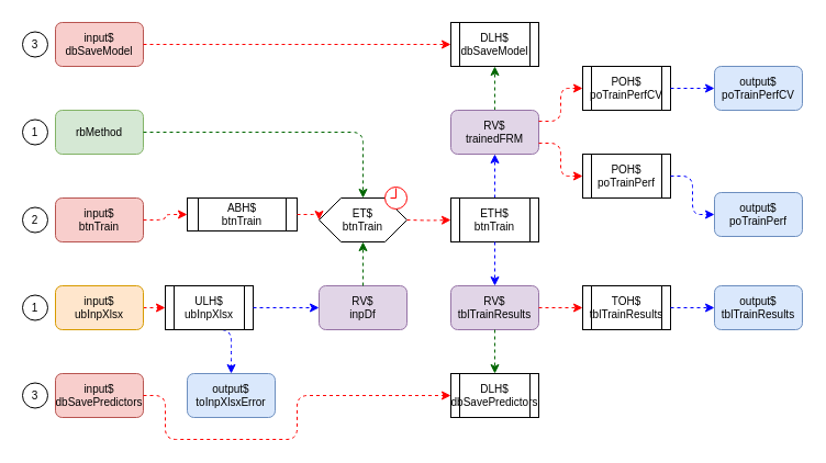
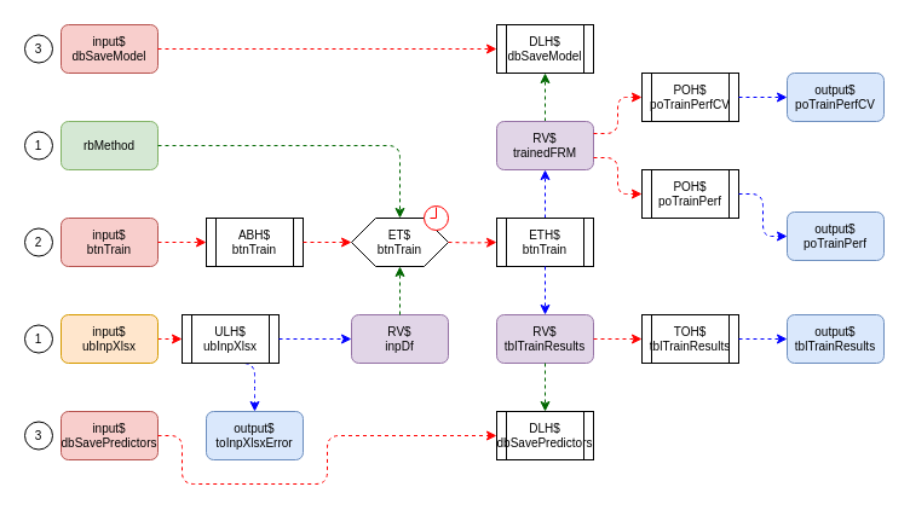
  <mxCell id="0" />
  <mxCell id="1" parent="0" />
  <mxCell id="2" value="input$&lt;br style=&quot;font-size: 10px;&quot;&gt;btnTrain" style="rounded=1;whiteSpace=wrap;html=1;fillColor=#f8cecc;strokeColor=#b85450;fontSize=10;" parent="1" vertex="1"><mxGeometry x="50" y="180" width="80" height="40" as="geometry" /></mxCell>
  <mxCell id="3" value="" style="edgeStyle=orthogonalEdgeStyle;shape=connector;rounded=1;orthogonalLoop=1;jettySize=auto;html=1;exitX=1;exitY=0.5;exitDx=0;exitDy=0;entryX=0;entryY=0.5;entryDx=0;entryDy=0;dashed=1;labelBackgroundColor=default;strokeColor=#FF0000;fontFamily=Helvetica;fontSize=10;fontColor=#FF0000;endArrow=classic;fillColor=#fa6800;" parent="1" source="4" target="10" edge="1"><mxGeometry relative="1" as="geometry"><mxPoint x="250" y="277" as="targetPoint" /></mxGeometry></mxCell>
  <mxCell id="4" value="input$&lt;br style=&quot;font-size: 10px;&quot;&gt;ubInpXlsx" style="rounded=1;whiteSpace=wrap;html=1;fillColor=#ffe6cc;strokeColor=#d79b00;fontSize=10;" parent="1" vertex="1"><mxGeometry x="50" y="260" width="80" height="40" as="geometry" /></mxCell>
  <mxCell id="5" value="rbMethod" style="rounded=1;whiteSpace=wrap;html=1;fillColor=#d5e8d4;strokeColor=#82b366;fontSize=10;" parent="1" vertex="1"><mxGeometry x="50" y="100" width="80" height="40" as="geometry" /></mxCell>
  <mxCell id="6" value="RV$&lt;br style=&quot;font-size: 10px;&quot;&gt;inpDf" style="rounded=1;whiteSpace=wrap;html=1;fillColor=#e1d5e7;strokeColor=#9673a6;fontSize=10;" parent="1" vertex="1"><mxGeometry x="290" y="260" width="80" height="40" as="geometry" /></mxCell>
  <mxCell id="7" value="" style="edgeStyle=orthogonalEdgeStyle;shape=connector;rounded=1;orthogonalLoop=1;jettySize=auto;html=1;exitX=0.5;exitY=1;exitDx=0;exitDy=0;entryX=0.5;entryY=0;entryDx=0;entryDy=0;dashed=1;labelBackgroundColor=default;strokeColor=#0000FF;fontFamily=Helvetica;fontSize=10;fontColor=#0000FF;endArrow=classic;fillColor=#e51400;" parent="1" source="10" target="19" edge="1"><mxGeometry x="0.067" relative="1" as="geometry"><mxPoint as="offset" /><mxPoint x="230" y="277" as="sourcePoint" /><Array as="points"><mxPoint x="210" y="320" /><mxPoint x="210" y="320" /></Array></mxGeometry></mxCell>
- <mxCell id="8" value="ABH$&lt;br style=&quot;border-color: var(--border-color); font-size: 10px;&quot;&gt;btnTrain" style="shape=process;whiteSpace=wrap;html=1;backgroundOutline=1;fontSize=10;" parent="1" vertex="1"><mxGeometry x="170" y="180" width="100" height="30" as="geometry" /></mxCell>
+ <mxCell id="8" value="ABH$&lt;br style=&quot;border-color: var(--border-color); font-size: 10px;&quot;&gt;btnTrain" style="shape=process;whiteSpace=wrap;html=1;backgroundOutline=1;fontSize=10;" parent="1" vertex="1"><mxGeometry x="170" y="180" width="80" height="40" as="geometry" /></mxCell>
  <mxCell id="9" value="&lt;span style=&quot;border-color: var(--border-color); font-size: 10px;&quot;&gt;ET$&lt;/span&gt;&lt;br style=&quot;border-color: var(--border-color); font-size: 10px;&quot;&gt;&lt;span style=&quot;border-color: var(--border-color); font-size: 10px;&quot;&gt;btnTrain&lt;/span&gt;" style="shape=hexagon;perimeter=hexagonPerimeter2;whiteSpace=wrap;html=1;fixedSize=1;fontSize=10;" parent="1" vertex="1"><mxGeometry x="290" y="180" width="80" height="40" as="geometry" /></mxCell>
  <mxCell id="10" value="&lt;span style=&quot;font-size: 10px;&quot;&gt;ULH$&lt;/span&gt;&lt;br style=&quot;border-color: var(--border-color); font-size: 10px;&quot;&gt;&lt;span style=&quot;font-size: 10px;&quot;&gt;ubInpXlsx&lt;/span&gt;" style="shape=process;whiteSpace=wrap;html=1;backgroundOutline=1;fontSize=10;" parent="1" vertex="1"><mxGeometry x="150" y="260" width="80" height="40" as="geometry" /></mxCell>
  <mxCell id="11" value="" style="edgeStyle=orthogonalEdgeStyle;shape=connector;rounded=1;orthogonalLoop=1;jettySize=auto;html=1;exitX=1;exitY=0.5;exitDx=0;exitDy=0;dashed=1;labelBackgroundColor=default;strokeColor=#FF0000;fontFamily=Helvetica;fontSize=10;fontColor=#FF0000;endArrow=classic;fillColor=#fa6800;entryX=0;entryY=0.5;entryDx=0;entryDy=0;" parent="1" source="2" target="8" edge="1"><mxGeometry relative="1" as="geometry"><mxPoint x="130" y="197" as="sourcePoint" /><mxPoint x="160" y="200" as="targetPoint" /></mxGeometry></mxCell>
  <mxCell id="12" value="" style="edgeStyle=orthogonalEdgeStyle;shape=connector;rounded=1;orthogonalLoop=1;jettySize=auto;html=1;exitX=1;exitY=0.5;exitDx=0;exitDy=0;entryX=0;entryY=0.5;entryDx=0;entryDy=0;dashed=1;labelBackgroundColor=default;strokeColor=#FF0000;fontFamily=Helvetica;fontSize=10;fontColor=#FF0000;endArrow=classic;fillColor=#fa6800;" parent="1" source="8" target="9" edge="1"><mxGeometry relative="1" as="geometry"><mxPoint x="250" y="197" as="sourcePoint" /><mxPoint x="370" y="197" as="targetPoint" /></mxGeometry></mxCell>
  <mxCell id="13" style="edgeStyle=orthogonalEdgeStyle;shape=connector;rounded=1;orthogonalLoop=1;jettySize=auto;html=1;exitX=0.5;exitY=0;exitDx=0;exitDy=0;dashed=1;labelBackgroundColor=default;strokeColor=#0000FF;fontFamily=Helvetica;fontSize=10;fontColor=#0000FF;endArrow=classic;fillColor=#e51400;entryX=0.5;entryY=1;entryDx=0;entryDy=0;" parent="1" source="15" target="18" edge="1"><mxGeometry relative="1" as="geometry"><mxPoint x="460" y="380" as="sourcePoint" /><mxPoint x="530" y="260" as="targetPoint" /></mxGeometry></mxCell>
  <mxCell id="14" value="&lt;br style=&quot;font-size: 10px;&quot;&gt;" style="edgeStyle=orthogonalEdgeStyle;shape=connector;rounded=1;orthogonalLoop=1;jettySize=auto;html=1;exitX=1;exitY=0.5;exitDx=0;exitDy=0;dashed=1;labelBackgroundColor=default;strokeColor=#FF0000;fontFamily=Helvetica;fontSize=10;fontColor=#FF0000;endArrow=classic;fillColor=#fa6800;entryX=0;entryY=0.5;entryDx=0;entryDy=0;" parent="1" target="15" edge="1"><mxGeometry relative="1" as="geometry"><mxPoint x="370" y="200" as="sourcePoint" /><mxPoint x="450" y="200" as="targetPoint" /></mxGeometry></mxCell>
  <mxCell id="15" value="ETH$&lt;br style=&quot;border-color: var(--border-color); font-size: 10px;&quot;&gt;btnTrain" style="shape=process;whiteSpace=wrap;html=1;backgroundOutline=1;fontSize=10;" parent="1" vertex="1"><mxGeometry x="410" y="180" width="80" height="40" as="geometry" /></mxCell>
  <mxCell id="16" value="" style="edgeStyle=orthogonalEdgeStyle;rounded=1;orthogonalLoop=1;jettySize=auto;html=1;endArrow=classic;fontSize=10;strokeColor=#006600;fontColor=#006600;dashed=1;startArrow=none;startFill=0;endFill=1;fillColor=#008a00;entryX=0.5;entryY=1;entryDx=0;entryDy=0;exitX=0.5;exitY=0;exitDx=0;exitDy=0;" parent="1" source="6" target="9" edge="1"><mxGeometry x="-0.2" relative="1" as="geometry"><mxPoint x="330" y="270" as="sourcePoint" /><mxPoint x="330" y="250" as="targetPoint" /><Array as="points" /><mxPoint as="offset" /></mxGeometry></mxCell>
  <mxCell id="17" style="edgeStyle=orthogonalEdgeStyle;rounded=1;orthogonalLoop=1;jettySize=auto;html=1;exitX=0.5;exitY=0;exitDx=0;exitDy=0;entryX=0.5;entryY=1;entryDx=0;entryDy=0;strokeColor=#006600;fontSize=10;fontColor=#006600;dashed=1;startArrow=none;startFill=0;endFill=1;fillColor=#008a00;" parent="1" source="18" target="26" edge="1"><mxGeometry relative="1" as="geometry"><mxPoint x="570" y="120" as="sourcePoint" /></mxGeometry></mxCell>
  <mxCell id="18" value="RV$&lt;br style=&quot;font-size: 10px;&quot;&gt;trainedFRM" style="rounded=1;whiteSpace=wrap;html=1;fillColor=#e1d5e7;strokeColor=#9673a6;fontSize=10;" parent="1" vertex="1"><mxGeometry x="410" y="100" width="80" height="40" as="geometry" /></mxCell>
  <mxCell id="19" value="output$&lt;br style=&quot;border-color: var(--border-color); font-size: 10px;&quot;&gt;toInpXlsxError" style="rounded=1;whiteSpace=wrap;html=1;fillColor=#dae8fc;strokeColor=#6c8ebf;fontSize=10;" parent="1" vertex="1"><mxGeometry x="170" y="340" width="80" height="40" as="geometry" /></mxCell>
  <mxCell id="20" value="" style="edgeStyle=orthogonalEdgeStyle;shape=connector;rounded=1;orthogonalLoop=1;jettySize=auto;html=1;exitX=1;exitY=0.5;exitDx=0;exitDy=0;entryX=0;entryY=0.5;entryDx=0;entryDy=0;dashed=1;labelBackgroundColor=default;strokeColor=#0000FF;fontFamily=Helvetica;fontSize=10;fontColor=#0000FF;endArrow=classic;fillColor=#e51400;" parent="1" source="10" target="6" edge="1"><mxGeometry relative="1" as="geometry"><mxPoint x="230" y="277" as="sourcePoint" /><Array as="points"><mxPoint x="290" y="280" /></Array></mxGeometry></mxCell>
  <mxCell id="21" value="" style="edgeStyle=orthogonalEdgeStyle;rounded=1;orthogonalLoop=1;jettySize=auto;html=1;exitX=1;exitY=0.5;exitDx=0;exitDy=0;endArrow=classic;fontSize=10;strokeColor=#006600;fontColor=#006600;dashed=1;startArrow=none;startFill=0;endFill=1;fillColor=#008a00;entryX=0.5;entryY=0;entryDx=0;entryDy=0;" parent="1" source="5" target="9" edge="1"><mxGeometry relative="1" as="geometry"><Array as="points" /><mxPoint x="530" y="260" as="targetPoint" /></mxGeometry></mxCell>
  <mxCell id="22" value="RV$&lt;br style=&quot;font-size: 10px;&quot;&gt;tblTrainResults" style="rounded=1;whiteSpace=wrap;html=1;fillColor=#e1d5e7;strokeColor=#9673a6;fontSize=10;" parent="1" vertex="1"><mxGeometry x="410" y="260" width="80" height="40" as="geometry" /></mxCell>
  <mxCell id="23" style="edgeStyle=orthogonalEdgeStyle;shape=connector;rounded=1;orthogonalLoop=1;jettySize=auto;html=1;exitX=0.5;exitY=1;exitDx=0;exitDy=0;dashed=1;labelBackgroundColor=default;strokeColor=#0000FF;fontFamily=Helvetica;fontSize=10;fontColor=#0000FF;endArrow=classic;fillColor=#e51400;entryX=0.5;entryY=0;entryDx=0;entryDy=0;" parent="1" source="15" target="22" edge="1"><mxGeometry relative="1" as="geometry"><mxPoint x="450" y="260" as="sourcePoint" /><mxPoint x="530" y="260" as="targetPoint" /></mxGeometry></mxCell>
  <mxCell id="24" value="input$&lt;br style=&quot;font-size: 10px;&quot;&gt;dbSaveModel" style="rounded=1;whiteSpace=wrap;html=1;fillColor=#f8cecc;strokeColor=#b85450;fontSize=10;" parent="1" vertex="1"><mxGeometry x="50" width="80" height="40" as="geometry" y="20" /></mxCell>
  <mxCell id="25" value="&lt;font style=&quot;font-size: 10px;&quot;&gt;input$&lt;br&gt;dbSavePredictors&lt;/font&gt;" style="rounded=1;whiteSpace=wrap;html=1;fillColor=#f8cecc;strokeColor=#b85450;fontSize=10;" parent="1" vertex="1"><mxGeometry x="50" y="340" width="80" height="40" as="geometry" /></mxCell>
  <mxCell id="26" value="DLH$&lt;br style=&quot;border-color: var(--border-color); font-size: 10px;&quot;&gt;dbSaveModel" style="shape=process;whiteSpace=wrap;html=1;backgroundOutline=1;fontSize=10;" parent="1" vertex="1"><mxGeometry x="410" width="80" height="40" as="geometry" y="20" /></mxCell>
  <mxCell id="27" value="DLH$&lt;br style=&quot;border-color: var(--border-color);&quot;&gt;dbSavePredictors" style="shape=process;whiteSpace=wrap;html=1;backgroundOutline=1;fontSize=10;" parent="1" vertex="1"><mxGeometry x="410" y="340" width="80" height="40" as="geometry" /></mxCell>
  <mxCell id="28" style="edgeStyle=orthogonalEdgeStyle;rounded=1;orthogonalLoop=1;jettySize=auto;html=1;exitX=0.5;exitY=1;exitDx=0;exitDy=0;entryX=0.5;entryY=0;entryDx=0;entryDy=0;strokeColor=#006600;fontSize=10;fontColor=#006600;dashed=1;startArrow=none;startFill=0;endFill=1;fillColor=#008a00;" parent="1" source="22" target="27" edge="1"><mxGeometry relative="1" as="geometry"><mxPoint x="610" y="320" as="sourcePoint" /><mxPoint x="690" y="320" as="targetPoint" /></mxGeometry></mxCell>
  <mxCell id="29" value="" style="edgeStyle=orthogonalEdgeStyle;shape=connector;rounded=1;orthogonalLoop=1;jettySize=auto;html=1;entryX=0;entryY=0.5;entryDx=0;entryDy=0;dashed=1;labelBackgroundColor=default;strokeColor=#FF0000;fontFamily=Helvetica;fontSize=10;fontColor=#FF0000;endArrow=classic;fillColor=#e51400;exitX=1;exitY=0.5;exitDx=0;exitDy=0;" parent="1" source="24" target="26" edge="1"><mxGeometry relative="1" as="geometry"><mxPoint x="800" y="230" as="sourcePoint" /><mxPoint x="810" y="280" as="targetPoint" /></mxGeometry></mxCell>
  <mxCell id="30" value="" style="edgeStyle=orthogonalEdgeStyle;shape=connector;rounded=1;orthogonalLoop=1;jettySize=auto;html=1;dashed=1;labelBackgroundColor=default;strokeColor=#FF0000;fontFamily=Helvetica;fontSize=10;fontColor=#FF0000;endArrow=classic;fillColor=#e51400;exitX=1;exitY=0.5;exitDx=0;exitDy=0;" parent="1" source="25" edge="1"><mxGeometry relative="1" as="geometry"><mxPoint x="780" y="300" as="sourcePoint" /><mxPoint x="410" y="360" as="targetPoint" /><Array as="points"><mxPoint x="150" y="360" /><mxPoint x="150" y="400" /><mxPoint x="270" y="400" /><mxPoint x="270" y="360" /></Array></mxGeometry></mxCell>
  <mxCell id="31" value="POH$&lt;br style=&quot;border-color: var(--border-color);&quot;&gt;poTrainPerfCV" style="shape=process;whiteSpace=wrap;html=1;backgroundOutline=1;fontSize=10;" parent="1" vertex="1"><mxGeometry x="530" y="60" width="80" height="40" as="geometry" /></mxCell>
  <mxCell id="32" value="POH$&lt;br style=&quot;border-color: var(--border-color);&quot;&gt;poTrainPerf" style="shape=process;whiteSpace=wrap;html=1;backgroundOutline=1;fontSize=10;" parent="1" vertex="1"><mxGeometry x="530" y="140" width="80" height="40" as="geometry" /></mxCell>
  <mxCell id="33" value="" style="html=1;verticalLabelPosition=bottom;align=center;labelBackgroundColor=#ffffff;verticalAlign=top;strokeWidth=1;strokeColor=#FF0000;shadow=0;dashed=0;shape=mxgraph.ios7.icons.clock;fontSize=10;" parent="1" vertex="1"><mxGeometry x="350" y="170" width="20" height="20" as="geometry" /></mxCell>
  <mxCell id="34" value="" style="edgeStyle=orthogonalEdgeStyle;shape=connector;rounded=1;orthogonalLoop=1;jettySize=auto;html=1;entryX=0;entryY=0.5;entryDx=0;entryDy=0;dashed=1;labelBackgroundColor=default;strokeColor=#FF0000;fontFamily=Helvetica;fontSize=10;fontColor=#FF0000;endArrow=classic;fillColor=#e51400;exitX=1;exitY=0.25;exitDx=0;exitDy=0;" parent="1" source="18" target="31" edge="1"><mxGeometry relative="1" as="geometry"><mxPoint x="610" y="130" as="sourcePoint" /><mxPoint x="780" y="100" as="targetPoint" /></mxGeometry></mxCell>
  <mxCell id="35" value="" style="edgeStyle=orthogonalEdgeStyle;shape=connector;rounded=1;orthogonalLoop=1;jettySize=auto;html=1;dashed=1;labelBackgroundColor=default;strokeColor=#FF0000;fontFamily=Helvetica;fontSize=10;fontColor=#FF0000;endArrow=classic;fillColor=#e51400;entryX=0;entryY=0.5;entryDx=0;entryDy=0;exitX=1;exitY=0.75;exitDx=0;exitDy=0;" parent="1" source="18" target="32" edge="1"><mxGeometry relative="1" as="geometry"><mxPoint x="610" y="150" as="sourcePoint" /><mxPoint x="650" y="210" as="targetPoint" /></mxGeometry></mxCell>
  <mxCell id="36" value="output$&lt;br style=&quot;border-color: var(--border-color);&quot;&gt;poTrainPerfCV" style="rounded=1;whiteSpace=wrap;html=1;fillColor=#dae8fc;strokeColor=#6c8ebf;fontSize=10;" parent="1" vertex="1"><mxGeometry x="650" y="60" width="80" height="40" as="geometry" /></mxCell>
  <mxCell id="37" value="output$&lt;br style=&quot;border-color: var(--border-color);&quot;&gt;poTrainPerf" style="rounded=1;whiteSpace=wrap;html=1;fillColor=#dae8fc;strokeColor=#6c8ebf;fontSize=10;" parent="1" vertex="1"><mxGeometry x="650" y="175" width="80" height="40" as="geometry" /></mxCell>
  <mxCell id="38" style="edgeStyle=orthogonalEdgeStyle;shape=connector;rounded=1;orthogonalLoop=1;jettySize=auto;html=1;dashed=1;labelBackgroundColor=default;strokeColor=#0000FF;fontFamily=Helvetica;fontSize=10;fontColor=#0000FF;endArrow=classic;fillColor=#e51400;entryX=0;entryY=0.5;entryDx=0;entryDy=0;exitX=1;exitY=0.5;exitDx=0;exitDy=0;" parent="1" source="32" target="37" edge="1"><mxGeometry relative="1" as="geometry"><mxPoint x="750" y="150" as="sourcePoint" /><mxPoint x="770" y="140" as="targetPoint" /></mxGeometry></mxCell>
  <mxCell id="39" style="edgeStyle=orthogonalEdgeStyle;shape=connector;rounded=1;orthogonalLoop=1;jettySize=auto;html=1;dashed=1;labelBackgroundColor=default;strokeColor=#0000FF;fontFamily=Helvetica;fontSize=10;fontColor=#0000FF;endArrow=classic;fillColor=#e51400;exitX=1;exitY=0.5;exitDx=0;exitDy=0;entryX=0;entryY=0.5;entryDx=0;entryDy=0;" parent="1" source="31" target="36" edge="1"><mxGeometry relative="1" as="geometry"><mxPoint x="740" y="180" as="sourcePoint" /><mxPoint x="750" y="140" as="targetPoint" /></mxGeometry></mxCell>
  <mxCell id="40" value="output$&lt;br&gt;tblTrainResults" style="rounded=1;whiteSpace=wrap;html=1;fillColor=#dae8fc;strokeColor=#6c8ebf;fontSize=10;" parent="1" vertex="1"><mxGeometry x="650" y="260" width="80" height="40" as="geometry" /></mxCell>
  <mxCell id="41" value="TOH$&lt;br style=&quot;border-color: var(--border-color);&quot;&gt;tblTrainResults" style="shape=process;whiteSpace=wrap;html=1;backgroundOutline=1;fontSize=10;" parent="1" vertex="1"><mxGeometry x="530" y="260" width="80" height="40" as="geometry" /></mxCell>
  <mxCell id="42" style="edgeStyle=orthogonalEdgeStyle;shape=connector;rounded=1;orthogonalLoop=1;jettySize=auto;html=1;dashed=1;labelBackgroundColor=default;strokeColor=#0000FF;fontFamily=Helvetica;fontSize=10;fontColor=#0000FF;endArrow=classic;fillColor=#e51400;entryX=0;entryY=0.5;entryDx=0;entryDy=0;exitX=1;exitY=0.5;exitDx=0;exitDy=0;" parent="1" source="41" target="40" edge="1"><mxGeometry relative="1" as="geometry"><mxPoint x="740" y="220" as="sourcePoint" /><mxPoint x="760" y="260" as="targetPoint" /></mxGeometry></mxCell>
  <mxCell id="43" value="" style="edgeStyle=orthogonalEdgeStyle;shape=connector;rounded=1;orthogonalLoop=1;jettySize=auto;html=1;dashed=1;labelBackgroundColor=default;strokeColor=#FF0000;fontFamily=Helvetica;fontSize=10;fontColor=#FF0000;endArrow=classic;fillColor=#e51400;entryX=0;entryY=0.5;entryDx=0;entryDy=0;exitX=1;exitY=0.5;exitDx=0;exitDy=0;" parent="1" source="22" target="41" edge="1"><mxGeometry relative="1" as="geometry"><mxPoint x="620" y="300" as="sourcePoint" /><mxPoint x="660" y="320" as="targetPoint" /></mxGeometry></mxCell>
  <mxCell id="44" value="1" style="ellipse;whiteSpace=wrap;html=1;aspect=fixed;strokeColor=#000000;strokeWidth=1;fontSize=10;" parent="1" vertex="1"><mxGeometry y="268.5" width="23" height="23" as="geometry" x="20" /></mxCell>
  <mxCell id="45" value="1" style="ellipse;whiteSpace=wrap;html=1;aspect=fixed;strokeColor=#000000;strokeWidth=1;fontSize=10;" parent="1" vertex="1"><mxGeometry y="108.5" width="23" height="23" as="geometry" x="20" /></mxCell>
  <mxCell id="46" value="2" style="ellipse;whiteSpace=wrap;html=1;aspect=fixed;strokeColor=#000000;strokeWidth=1;fontSize=10;" parent="1" vertex="1"><mxGeometry y="188.5" width="23" height="23" as="geometry" x="20" /></mxCell>
  <mxCell id="47" value="3" style="ellipse;whiteSpace=wrap;html=1;aspect=fixed;strokeColor=#000000;strokeWidth=1;fontSize=10;" parent="1" vertex="1"><mxGeometry y="28.5" width="23" height="23" as="geometry" x="20" /></mxCell>
  <mxCell id="48" value="3" style="ellipse;whiteSpace=wrap;html=1;aspect=fixed;strokeColor=#000000;strokeWidth=1;fontSize=10;" parent="1" vertex="1"><mxGeometry y="348.5" width="23" height="23" as="geometry" x="20" /></mxCell>
